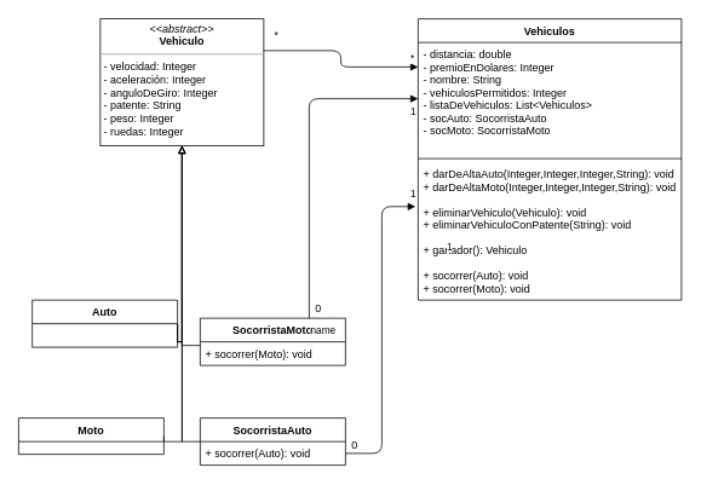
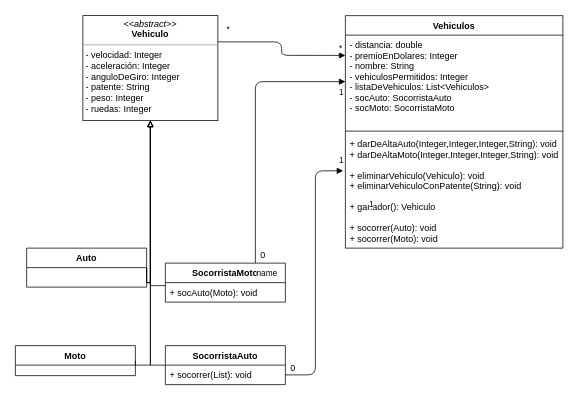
  <mxCell id="0" />
  <mxCell id="1" parent="0" />
  <mxCell id="2" value="&lt;p style=&quot;margin: 0px ; margin-top: 4px ; text-align: center&quot;&gt;&lt;i&gt;&amp;lt;&amp;lt;abstract&amp;gt;&amp;gt;&lt;/i&gt;&lt;br&gt;&lt;b&gt;Vehiculo&lt;/b&gt;&lt;/p&gt;&lt;hr size=&quot;1&quot;&gt;&lt;p style=&quot;margin: 0px ; margin-left: 4px&quot;&gt;- velocidad: Integer&lt;br&gt;&lt;/p&gt;&lt;p style=&quot;margin: 0px ; margin-left: 4px&quot;&gt;- aceleración: Integer&lt;br&gt;&lt;/p&gt;&lt;p style=&quot;margin: 0px ; margin-left: 4px&quot;&gt;- anguloDeGiro: Integer&lt;br&gt;&lt;/p&gt;&lt;p style=&quot;margin: 0px ; margin-left: 4px&quot;&gt;- patente: String&lt;br&gt;&lt;/p&gt;&lt;p style=&quot;margin: 0px ; margin-left: 4px&quot;&gt;- peso: Integer&lt;br&gt;&lt;/p&gt;&lt;p style=&quot;margin: 0px ; margin-left: 4px&quot;&gt;- ruedas: Integer&lt;br&gt;&lt;/p&gt;&lt;p style=&quot;margin: 0px ; margin-left: 4px&quot;&gt;&lt;br&gt;&lt;/p&gt;" style="verticalAlign=top;align=left;overflow=fill;fontSize=12;fontFamily=Helvetica;html=1;" vertex="1" parent="1"><mxGeometry x="110" y="20" width="180" height="140" as="geometry" /></mxCell>
  <mxCell id="3" value="Vehiculos" style="swimlane;fontStyle=1;align=center;verticalAlign=top;childLayout=stackLayout;horizontal=1;startSize=26;horizontalStack=0;resizeParent=1;resizeParentMax=0;resizeLast=0;collapsible=1;marginBottom=0;" vertex="1" parent="1"><mxGeometry x="460" y="20" width="290" height="310" as="geometry" /></mxCell>
  <mxCell id="4" value="- distancia: double&#10;- premioEnDolares: Integer&#10;- nombre: String&#10;- vehiculosPermitidos: Integer&#10;- listaDeVehiculos: List&lt;Vehiculos&gt;&#10;- socAuto: SocorristaAuto&#10;- socMoto: SocorristaMoto" style="text;strokeColor=none;fillColor=none;align=left;verticalAlign=top;spacingLeft=4;spacingRight=4;overflow=hidden;rotatable=0;points=[[0,0.5],[1,0.5]];portConstraint=eastwest;" vertex="1" parent="3"><mxGeometry y="26" width="290" height="124" as="geometry" /></mxCell>
  <mxCell id="5" value="" style="line;strokeWidth=1;fillColor=none;align=left;verticalAlign=middle;spacingTop=-1;spacingLeft=3;spacingRight=3;rotatable=0;labelPosition=right;points=[];portConstraint=eastwest;" vertex="1" parent="3"><mxGeometry y="150" width="290" height="8" as="geometry" /></mxCell>
  <mxCell id="6" value="+ darDeAltaAuto(Integer,Integer,Integer,String): void&#10;+ darDeAltaMoto(Integer,Integer,Integer,String): void&#10;&#10;+ eliminarVehiculo(Vehiculo): void&#10;+ eliminarVehiculoConPatente(String): void&#10;&#10;+ ganador(): Vehiculo&#10;&#10;+ socorrer(Auto): void&#10;+ socorrer(Moto): void&#10;&#10;&#10;&#09;&#09;&#09;&#09;" style="text;strokeColor=none;fillColor=none;align=left;verticalAlign=top;spacingLeft=4;spacingRight=4;overflow=hidden;rotatable=0;points=[[0,0.5],[1,0.5]];portConstraint=eastwest;" vertex="1" parent="3"><mxGeometry y="158" width="290" height="152" as="geometry" /></mxCell>
  <mxCell id="7" style="edgeStyle=orthogonalEdgeStyle;orthogonalLoop=1;jettySize=auto;html=1;exitX=1;exitY=0.5;exitDx=0;exitDy=0;entryX=0.5;entryY=1;entryDx=0;entryDy=0;jumpSize=10;jumpStyle=none;rounded=0;strokeWidth=1;endArrow=block;endFill=0;" edge="1" parent="1" source="16" target="2"><mxGeometry relative="1" as="geometry"><Array as="points"><mxPoint x="200" y="376" /></Array></mxGeometry></mxCell>
  <mxCell id="8" style="edgeStyle=orthogonalEdgeStyle;rounded=0;jumpStyle=none;jumpSize=10;orthogonalLoop=1;jettySize=auto;html=1;exitX=1;exitY=0.5;exitDx=0;exitDy=0;entryX=0.5;entryY=1;entryDx=0;entryDy=0;strokeWidth=1;endArrow=block;endFill=0;" edge="1" parent="1" source="16" target="2"><mxGeometry relative="1" as="geometry"><Array as="points"><mxPoint x="200" y="376" /></Array></mxGeometry></mxCell>
  <mxCell id="9" value="Moto" style="swimlane;fontStyle=1;align=center;verticalAlign=top;childLayout=stackLayout;horizontal=1;startSize=26;horizontalStack=0;resizeParent=1;resizeParentMax=0;resizeLast=0;collapsible=1;marginBottom=0;" vertex="1" parent="1"><mxGeometry x="20" y="460" width="160" height="40" as="geometry" /></mxCell>
  <mxCell id="10" style="edgeStyle=orthogonalEdgeStyle;rounded=0;jumpStyle=none;jumpSize=10;orthogonalLoop=1;jettySize=auto;html=1;exitX=0;exitY=0.5;exitDx=0;exitDy=0;endArrow=block;endFill=0;strokeWidth=1;" edge="1" parent="1" source="11"><mxGeometry relative="1" as="geometry"><mxPoint x="200" y="160" as="targetPoint" /></mxGeometry></mxCell>
  <mxCell id="11" value="SocorristaAuto" style="swimlane;fontStyle=1;align=center;verticalAlign=top;childLayout=stackLayout;horizontal=1;startSize=26;horizontalStack=0;resizeParent=1;resizeParentMax=0;resizeLast=0;collapsible=1;marginBottom=0;" vertex="1" parent="1"><mxGeometry x="220" y="460" width="160" height="52" as="geometry" /></mxCell>
- <mxCell id="12" value="+ socorrer(Auto): void" style="text;strokeColor=none;fillColor=none;align=left;verticalAlign=top;spacingLeft=4;spacingRight=4;overflow=hidden;rotatable=0;points=[[0,0.5],[1,0.5]];portConstraint=eastwest;" vertex="1" parent="11"><mxGeometry y="26" width="160" height="26" as="geometry" /></mxCell>
+ <mxCell id="12" value="+ socorrer(List): void" style="text;strokeColor=none;fillColor=none;align=left;verticalAlign=top;spacingLeft=4;spacingRight=4;overflow=hidden;rotatable=0;points=[[0,0.5],[1,0.5]];portConstraint=eastwest;" vertex="1" parent="11"><mxGeometry y="26" width="160" height="26" as="geometry" /></mxCell>
  <mxCell id="13" value="SocorristaMoto" style="swimlane;fontStyle=1;align=center;verticalAlign=top;childLayout=stackLayout;horizontal=1;startSize=26;horizontalStack=0;resizeParent=1;resizeParentMax=0;resizeLast=0;collapsible=1;marginBottom=0;" vertex="1" parent="1"><mxGeometry x="220" y="350" width="160" height="52" as="geometry" /></mxCell>
- <mxCell id="14" value="+ socorrer(Moto): void" style="text;strokeColor=none;fillColor=none;align=left;verticalAlign=top;spacingLeft=4;spacingRight=4;overflow=hidden;rotatable=0;points=[[0,0.5],[1,0.5]];portConstraint=eastwest;" vertex="1" parent="13"><mxGeometry y="26" width="160" height="26" as="geometry" /></mxCell>
+ <mxCell id="14" value="+ socAuto(Moto): void" style="text;strokeColor=none;fillColor=none;align=left;verticalAlign=top;spacingLeft=4;spacingRight=4;overflow=hidden;rotatable=0;points=[[0,0.5],[1,0.5]];portConstraint=eastwest;" vertex="1" parent="13"><mxGeometry y="26" width="160" height="26" as="geometry" /></mxCell>
  <mxCell id="15" style="edgeStyle=orthogonalEdgeStyle;rounded=0;jumpStyle=none;jumpSize=10;orthogonalLoop=1;jettySize=auto;html=1;strokeWidth=1;endArrow=block;endFill=0;" edge="1" parent="1"><mxGeometry relative="1" as="geometry"><mxPoint x="220" y="380" as="sourcePoint" /><mxPoint x="200" y="160" as="targetPoint" /><Array as="points"><mxPoint x="200" y="380" /></Array></mxGeometry></mxCell>
  <mxCell id="16" value="Auto" style="swimlane;fontStyle=1;align=center;verticalAlign=top;childLayout=stackLayout;horizontal=1;startSize=26;horizontalStack=0;resizeParent=1;resizeParentMax=0;resizeLast=0;collapsible=1;marginBottom=0;" vertex="1" parent="1"><mxGeometry x="35" y="330" width="160" height="52" as="geometry"><mxRectangle x="20" y="340" width="60" height="26" as="alternateBounds" /></mxGeometry></mxCell>
  <mxCell id="17" style="edgeStyle=orthogonalEdgeStyle;rounded=0;jumpStyle=none;jumpSize=10;orthogonalLoop=1;jettySize=auto;html=1;exitX=1;exitY=0.5;exitDx=0;exitDy=0;strokeWidth=1;endArrow=block;endFill=0;" edge="1" parent="1" source="9"><mxGeometry relative="1" as="geometry"><mxPoint x="100" y="460" as="sourcePoint" /><mxPoint x="200" y="160" as="targetPoint" /><Array as="points"><mxPoint x="200" y="486" /></Array></mxGeometry></mxCell>
  <mxCell id="18" value="name" style="endArrow=block;endFill=1;html=1;edgeStyle=orthogonalEdgeStyle;align=left;verticalAlign=top;strokeWidth=1;exitX=0.75;exitY=0;exitDx=0;exitDy=0;entryX=0;entryY=0.5;entryDx=0;entryDy=0;" edge="1" parent="1" source="13" target="4"><mxGeometry x="-1" relative="1" as="geometry"><mxPoint x="380" y="250" as="sourcePoint" /><mxPoint x="540" y="250" as="targetPoint" /></mxGeometry></mxCell>
  <mxCell id="19" value="1" style="edgeLabel;resizable=0;html=1;align=left;verticalAlign=bottom;" connectable="0" vertex="1" parent="18"><mxGeometry x="-1" relative="1" as="geometry"><mxPoint x="110" y="-220" as="offset" /></mxGeometry></mxCell>
  <mxCell id="20" value="0" style="text;html=1;align=center;verticalAlign=middle;resizable=0;points=[];autosize=1;" vertex="1" parent="1"><mxGeometry x="340" y="330" width="20" height="20" as="geometry" /></mxCell>
  <mxCell id="21" value="1" style="endArrow=block;endFill=1;html=1;edgeStyle=orthogonalEdgeStyle;align=left;verticalAlign=top;strokeWidth=1;exitX=1;exitY=0.5;exitDx=0;exitDy=0;entryX=-0.01;entryY=0.322;entryDx=0;entryDy=0;entryPerimeter=0;" edge="1" parent="1" source="12" target="6"><mxGeometry x="0.959" y="27" relative="1" as="geometry"><mxPoint x="350" y="360" as="sourcePoint" /><mxPoint x="470" y="118" as="targetPoint" /><mxPoint as="offset" /></mxGeometry></mxCell>
  <mxCell id="22" value="1" style="edgeLabel;resizable=0;html=1;align=left;verticalAlign=bottom;" connectable="0" vertex="1" parent="21"><mxGeometry x="-1" relative="1" as="geometry"><mxPoint x="110" y="-220" as="offset" /></mxGeometry></mxCell>
  <mxCell id="23" value="0" style="text;html=1;align=center;verticalAlign=middle;resizable=0;points=[];autosize=1;" vertex="1" parent="1"><mxGeometry x="380" y="480" width="20" height="20" as="geometry" /></mxCell>
  <mxCell id="24" value="*" style="endArrow=block;endFill=1;html=1;edgeStyle=orthogonalEdgeStyle;align=left;verticalAlign=top;strokeWidth=1;exitX=1;exitY=0.25;exitDx=0;exitDy=0;entryX=0;entryY=0.218;entryDx=0;entryDy=0;entryPerimeter=0;" edge="1" parent="1" source="2" target="4"><mxGeometry x="0.893" y="23" relative="1" as="geometry"><mxPoint x="380" y="190" as="sourcePoint" /><mxPoint x="540" y="190" as="targetPoint" /><mxPoint as="offset" /></mxGeometry></mxCell>
  <mxCell id="25" value="*" style="edgeLabel;resizable=0;html=1;align=left;verticalAlign=bottom;" connectable="0" vertex="1" parent="24"><mxGeometry x="-1" relative="1" as="geometry"><mxPoint x="10" y="-9" as="offset" /></mxGeometry></mxCell>
